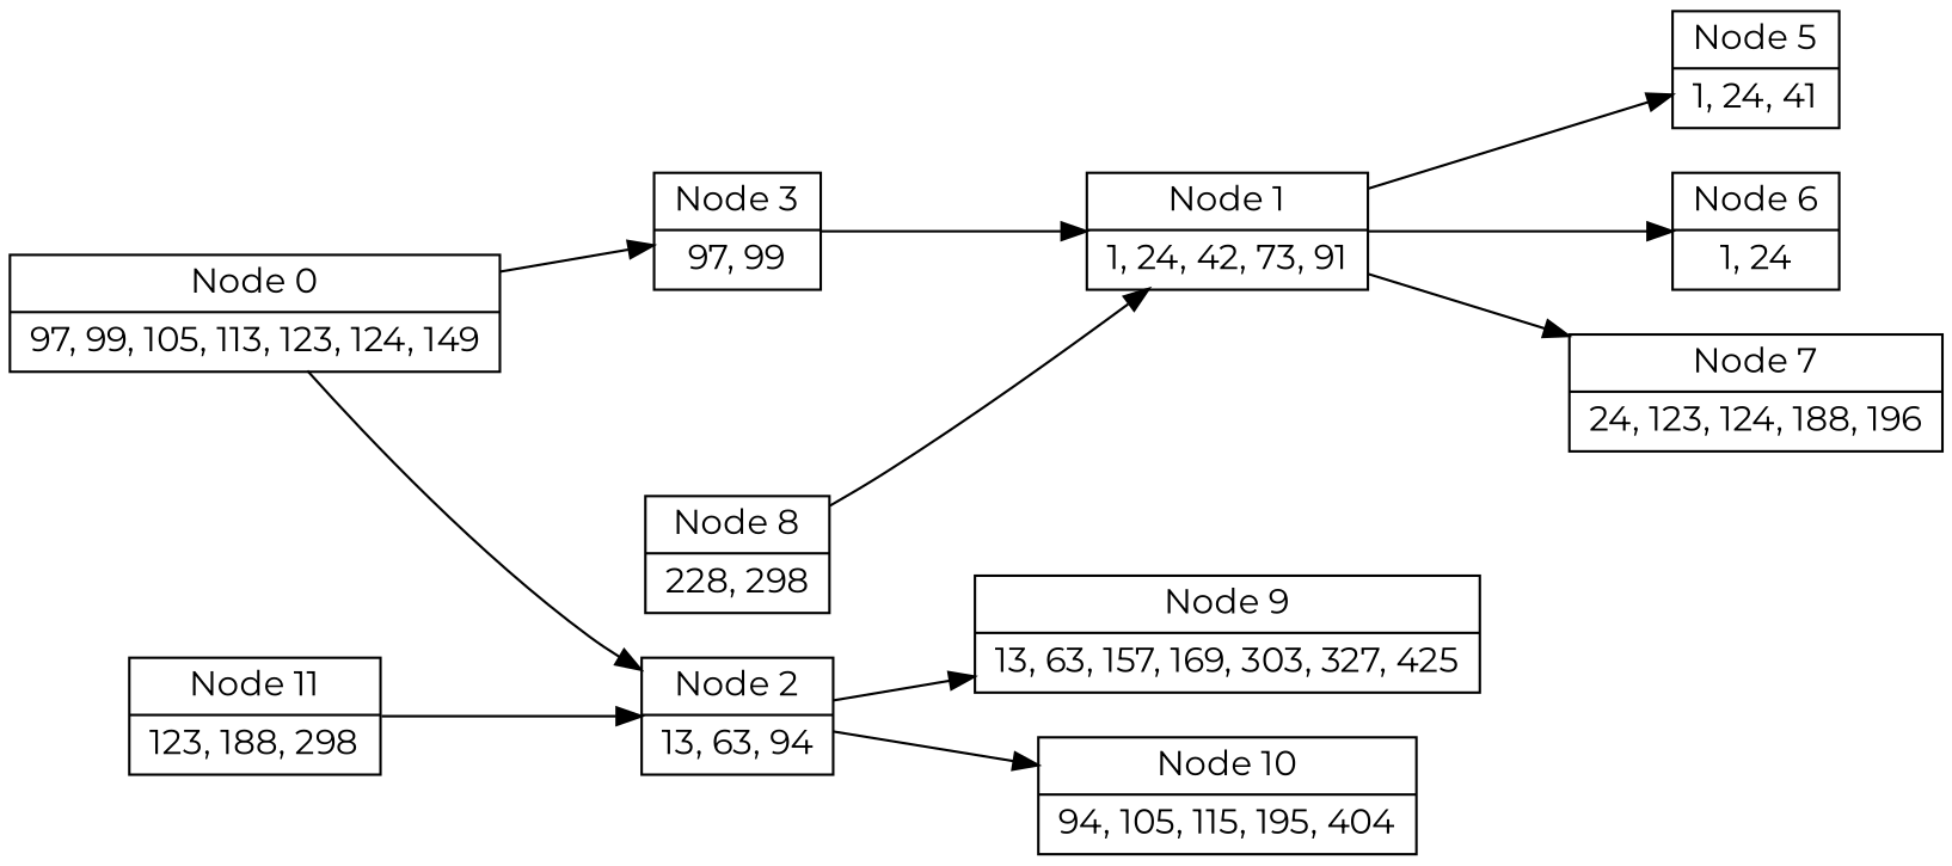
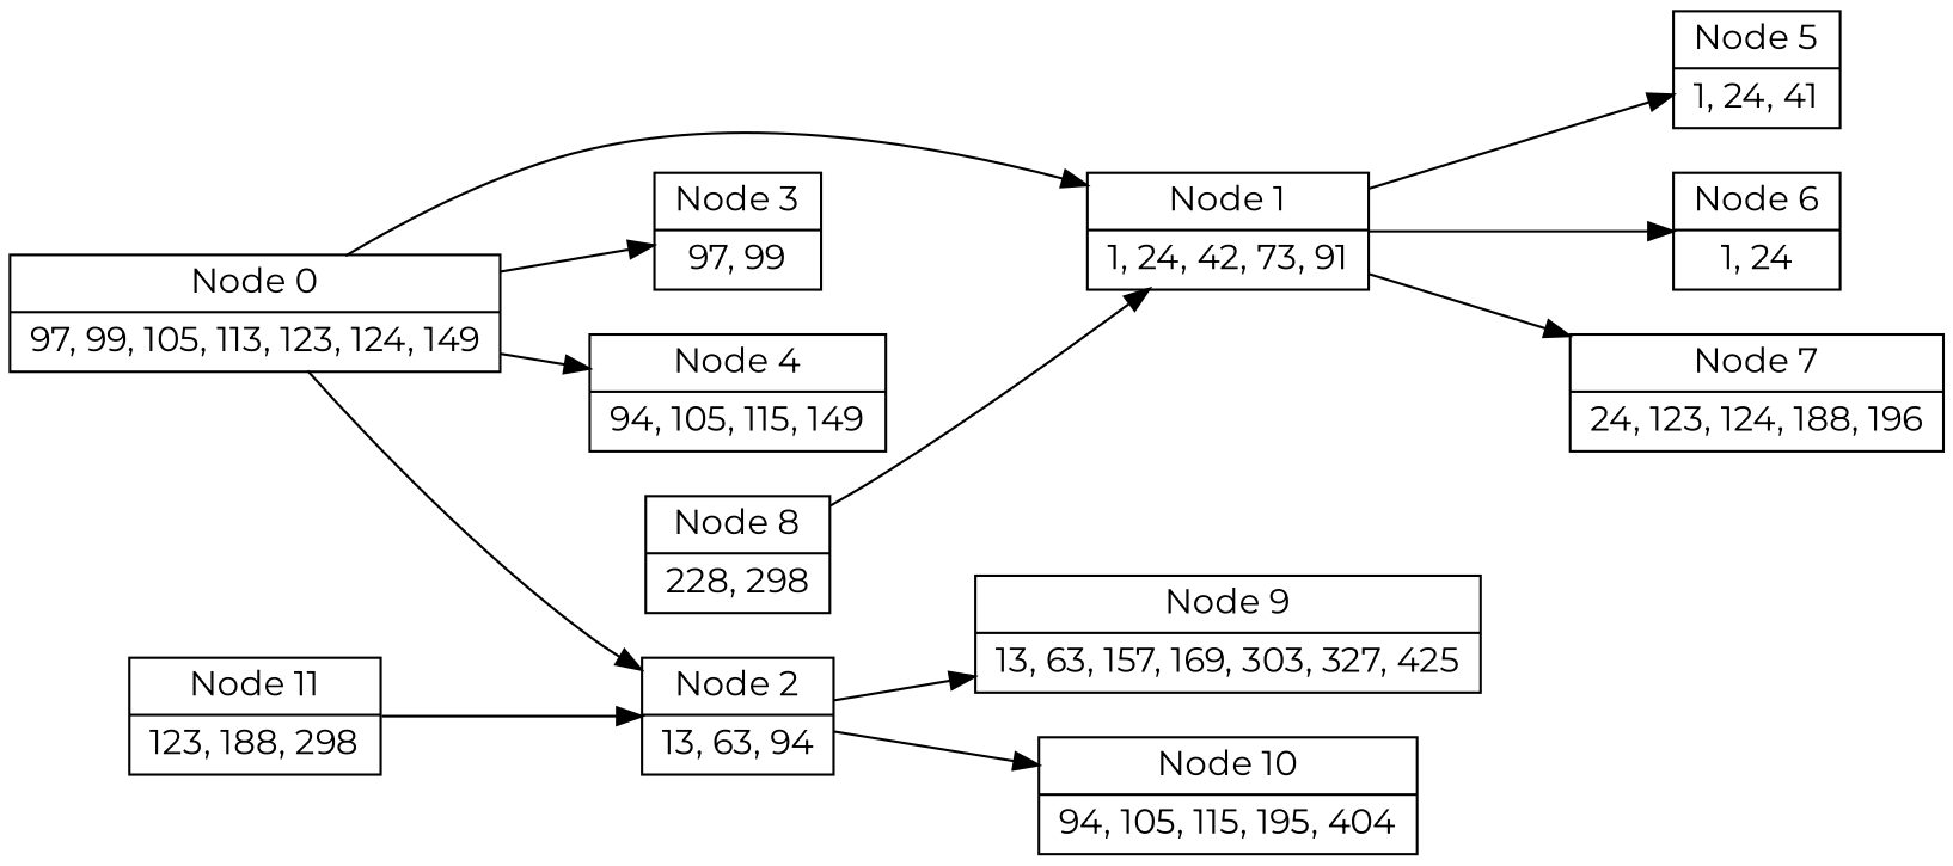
  digraph {
    fontname=Montserrat
    rankdir=LR
    node [fontname=Montserrat shape=record]
    edge [fontname=Montserrat]
    n1 [label="Node 0 | 97, 99, 105, 113, 123, 124, 149 "]
    n2 [label="Node 1 | 1, 24, 42, 73, 91 "]
    n3 [label="Node 2 | 13, 63, 94 "]
    n4 [label="Node 3 | 97, 99 "]
+   n5 [label="Node 4 | 94, 105, 115, 149 "]
    n6 [label="Node 5 | 1, 24, 41 "]
    n7 [label="Node 6 | 1, 24 "]
    n8 [label="Node 7 | 24, 123, 124, 188, 196 "]
    n9 [label="Node 9 | 13, 63, 157, 169, 303, 327, 425 "]
    n10 [label="Node 10 | 94, 105, 115, 195, 404 "]
    n11 [label="Node 8 | 228, 298 "]
    n12 [label="Node 11 | 123, 188, 298 "]
-   n4 -> n2
+   n1 -> n2
    n1 -> n3
    n1 -> n4
+   n1 -> n5
    n2 -> n6
    n2 -> n7
    n2 -> n8
    n3 -> n9
    n3 -> n10
    n11 -> n2
    n12 -> n3
  }
